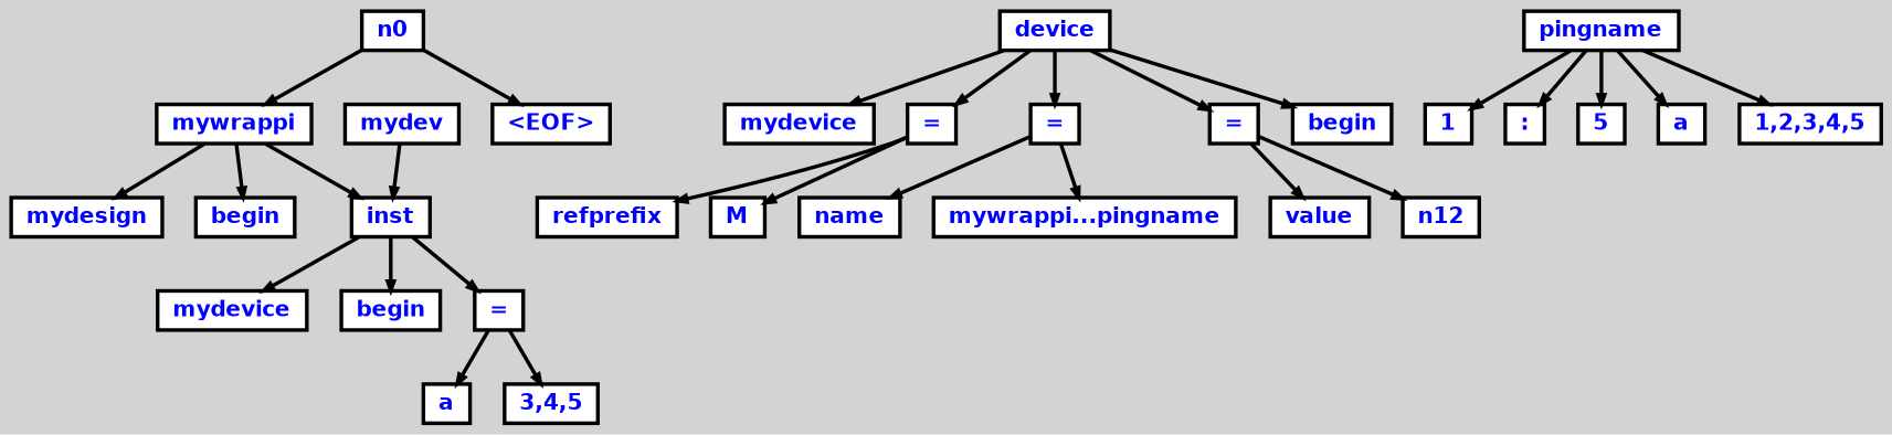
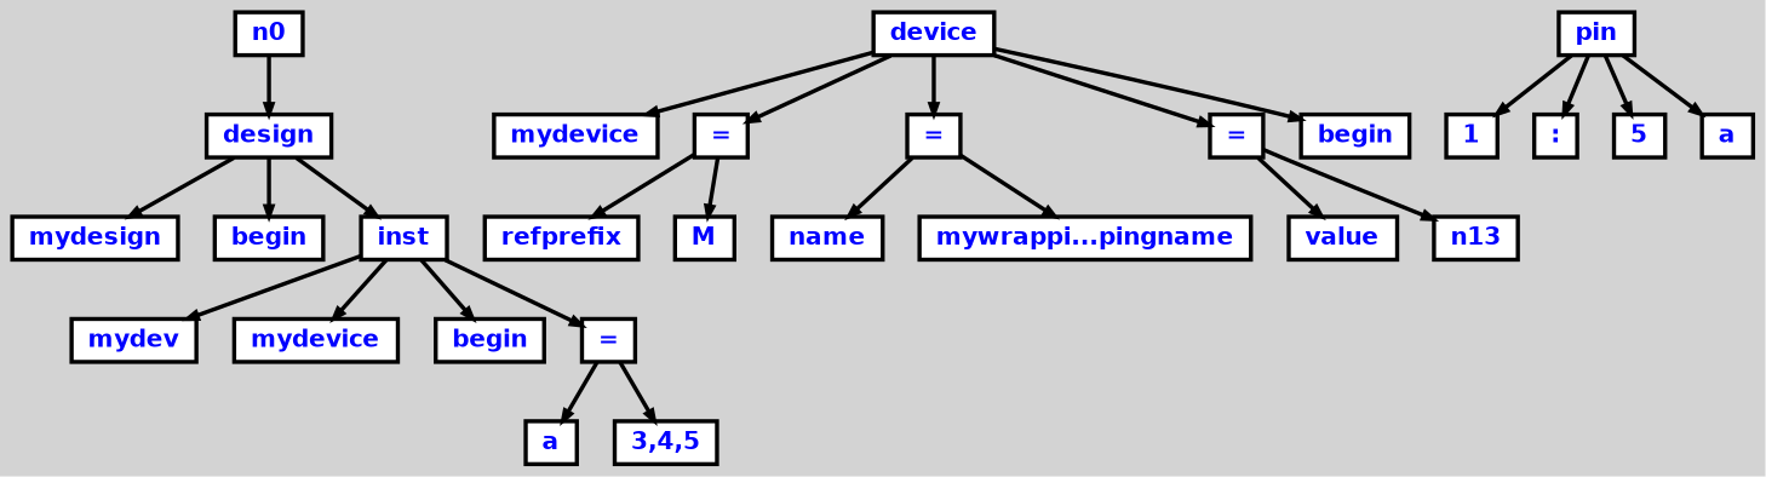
  digraph {
    bgcolor=lightgrey
    ordering=out
    ranksep=.4
    node [color=black fillcolor=white fixedsize=false fontcolor=blue fontname="Helvetica-bold" fontsize=12 shape=box style="filled, solid, bold"]
    edge [arrowsize=.5 color=black style=bold]
-   n1 [height=.25 label=mywrappi width=.25]
+   n1 [height=.25 label=design width=.25]
    n2 [height=.25 label=mydesign width=.25]
    n21 [height=.25 label=begin width=.25]
    n22 [height=.25 label=inst width=.25]
    n0 [height=.25 width=.25]
-   n29 [height=.25 label="<EOF>" width=.25]
    n3 [height=.25 label=device width=.25]
    n4 [height=.25 label=mydevice width=.25]
    n5 [height=.25 label="=" width=.25]
    n8 [height=.25 label="=" width=.25]
    n11 [height=.25 label="=" width=.25]
    n14 [height=.25 label=begin width=.25]
    n23 [height=.25 label=mydev width=.25]
    n24 [height=.25 label=mydevice width=.25]
    n25 [height=.25 label=begin width=.25]
    n26 [height=.25 label="=" width=.25]
    n6 [height=.25 label=refprefix width=.25]
    n7 [height=.25 label=M width=.25]
    n9 [height=.25 label=name width=.25]
    n10 [height=.25 label="mywrappi...pingname" width=.25]
    n12 [height=.25 label=value width=.25]
-   n13 [height=.25 width=.25 label=n12]
-   n15 [height=.25 label=pingname width=.25]
+   n13 [height=.25 width=.25]
+   n15 [height=.25 label=pin width=.25]
    n16 [height=.25 label=1 width=.25]
    n17 [height=.25 label=":" width=.25]
    n18 [height=.25 label=5 width=.25]
    n19 [height=.25 label=a width=.25]
-   n20 [height=.25 label="1,2,3,4,5" width=.25]
    n27 [height=.25 label=a width=.25]
    n28 [height=.25 label="3,4,5" width=.25]
    n1 -> n2
    n1 -> n21
    n1 -> n22
-   n23 -> n22
+   n22 -> n23
    n22 -> n24
    n22 -> n25
    n22 -> n26
    n0 -> n1
-   n0 -> n29
    n3 -> n4
    n3 -> n5
    n3 -> n8
    n3 -> n11
    n3 -> n14
    n5 -> n6
    n5 -> n7
    n8 -> n9
    n8 -> n10
    n11 -> n12
    n11 -> n13
    n26 -> n27
    n26 -> n28
    n15 -> n16
    n15 -> n17
    n15 -> n18
    n15 -> n19
-   n15 -> n20
  }
